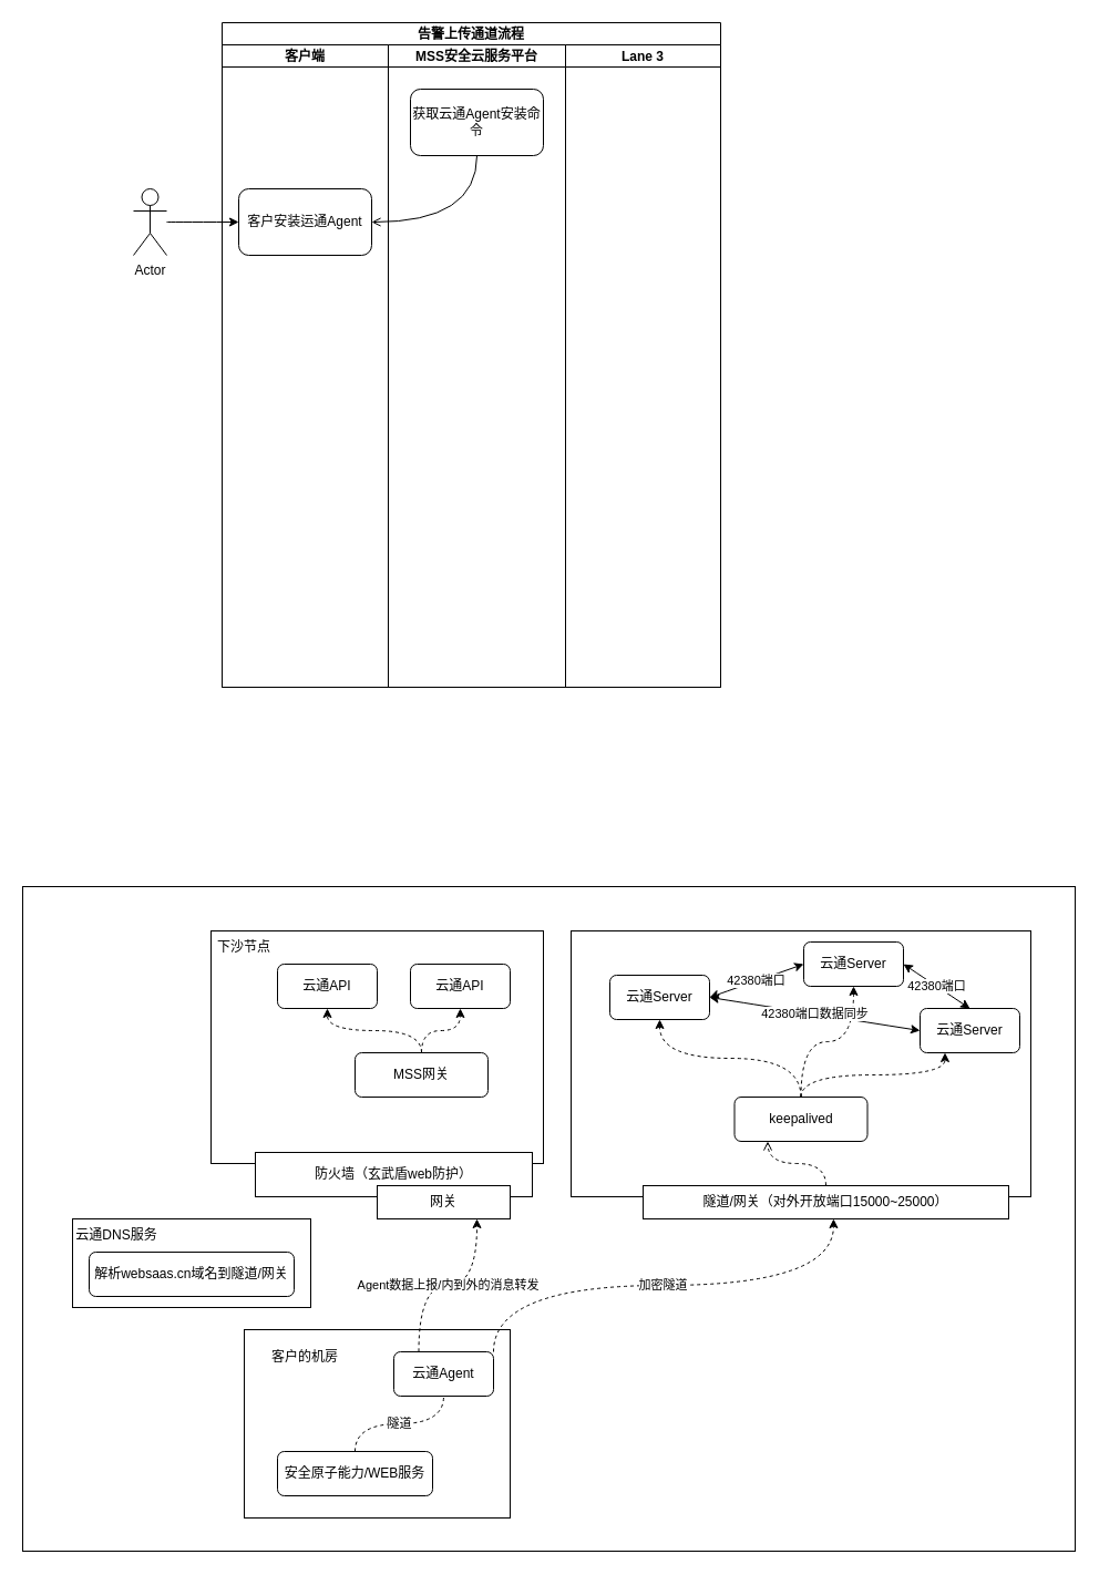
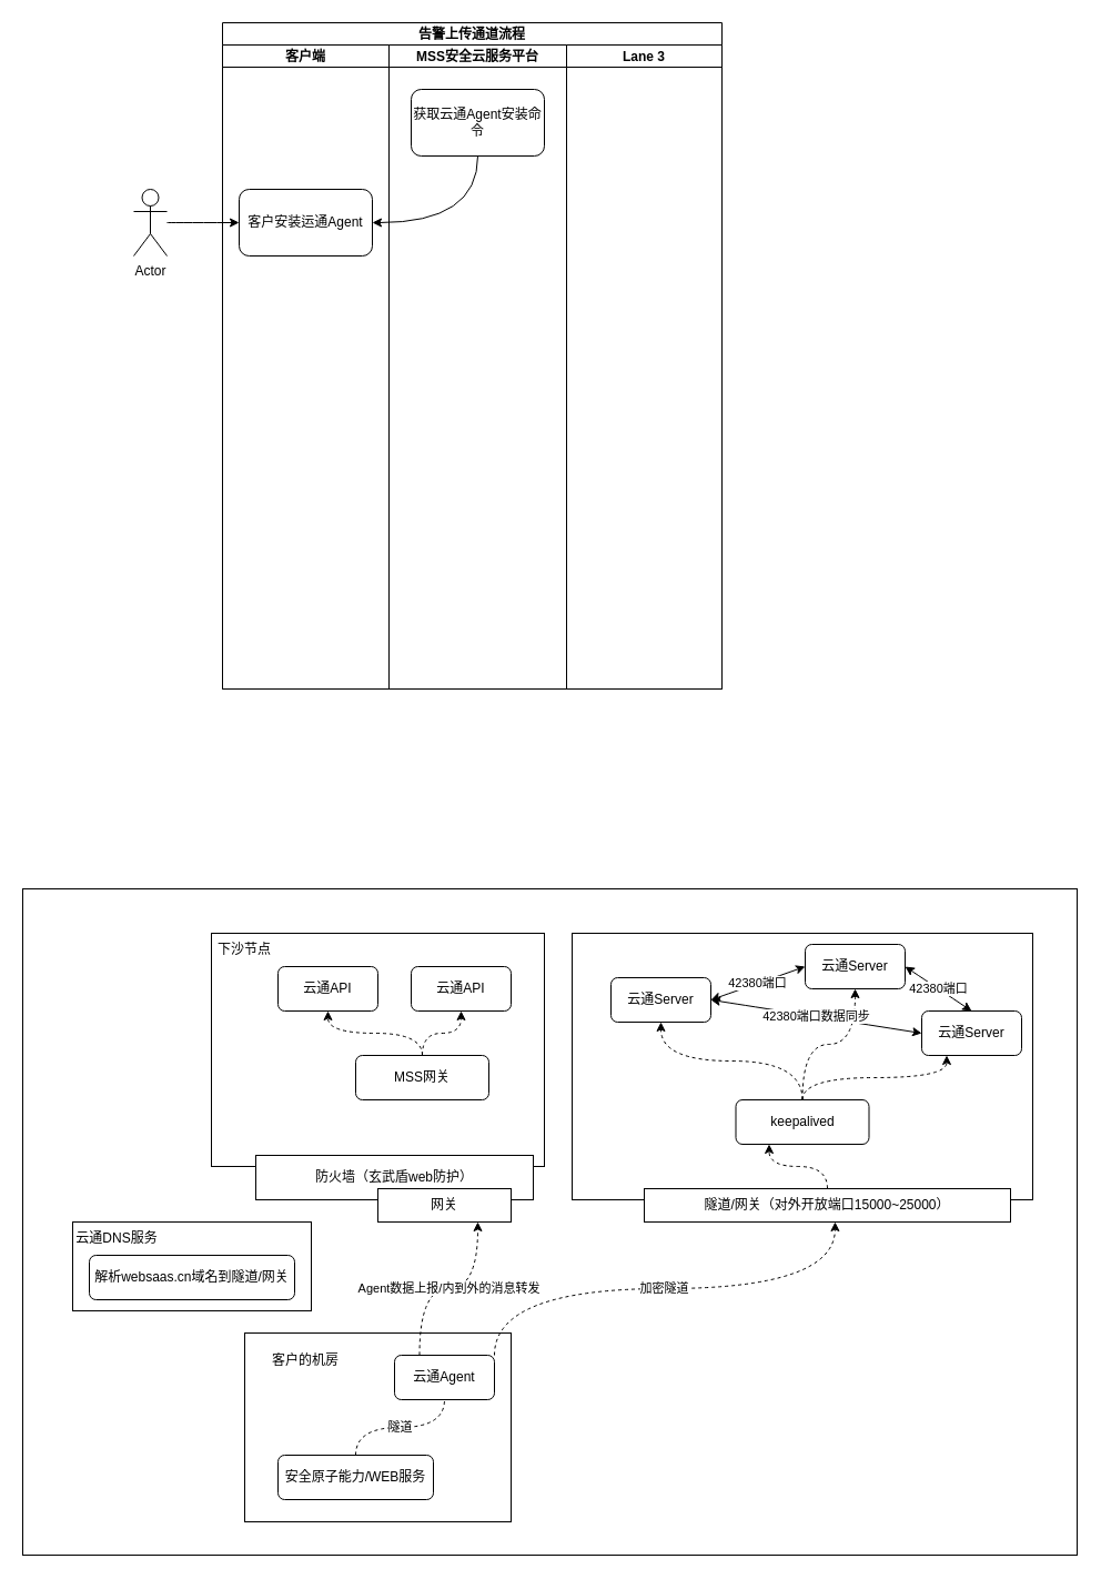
  <mxCell id="0" />
  <mxCell id="1" parent="0" />
  <mxCell id="2" value="" style="rounded=0;whiteSpace=wrap;html=1;" vertex="1" parent="1"><mxGeometry x="20" y="800" width="950" height="600" as="geometry" /></mxCell>
  <mxCell id="3" value="" style="rounded=0;whiteSpace=wrap;html=1;" vertex="1" parent="1"><mxGeometry x="515" y="840" width="415" height="240" as="geometry" /></mxCell>
  <mxCell id="4" value="" style="rounded=0;whiteSpace=wrap;html=1;" vertex="1" parent="1"><mxGeometry x="220" y="1200" width="240" height="170" as="geometry" /></mxCell>
  <mxCell id="5" value="" style="rounded=0;whiteSpace=wrap;html=1;" vertex="1" parent="1"><mxGeometry x="190" y="840" width="300" height="210" as="geometry" /></mxCell>
  <mxCell id="6" value="告警上传通道流程" style="swimlane;childLayout=stackLayout;resizeParent=1;resizeParentMax=0;startSize=20;" vertex="1" parent="1"><mxGeometry x="200" y="20" width="450" height="600" as="geometry" /></mxCell>
  <mxCell id="7" value="客户端" style="swimlane;startSize=20;" vertex="1" parent="6"><mxGeometry y="20" width="150" height="580" as="geometry" /></mxCell>
  <mxCell id="8" value="客户安装运通Agent" style="rounded=1;whiteSpace=wrap;html=1;" vertex="1" parent="7"><mxGeometry x="15" y="130" width="120" height="60" as="geometry" /></mxCell>
  <mxCell id="9" value="MSS安全云服务平台" style="swimlane;startSize=20;" vertex="1" parent="6"><mxGeometry x="150" y="20" width="160" height="580" as="geometry" /></mxCell>
  <mxCell id="10" value="获取云通Agent安装命令" style="rounded=1;whiteSpace=wrap;html=1;" vertex="1" parent="9"><mxGeometry x="20" y="40" width="120" height="60" as="geometry" /></mxCell>
  <mxCell id="11" value="Lane 3" style="swimlane;startSize=20;" vertex="1" parent="6"><mxGeometry x="310" y="20" width="140" height="580" as="geometry" /></mxCell>
- <mxCell id="12" style="edgeStyle=orthogonalEdgeStyle;curved=1;rounded=0;orthogonalLoop=1;jettySize=auto;html=1;entryX=1;entryY=0.5;entryDx=0;entryDy=0;exitX=0.5;exitY=1;exitDx=0;exitDy=0;endArrow=open;" edge="1" parent="6" source="10" target="8"><mxGeometry relative="1" as="geometry" /></mxCell>
+ <mxCell id="12" style="edgeStyle=orthogonalEdgeStyle;curved=1;rounded=0;orthogonalLoop=1;jettySize=auto;html=1;entryX=1;entryY=0.5;entryDx=0;entryDy=0;exitX=0.5;exitY=1;exitDx=0;exitDy=0;" edge="1" parent="6" source="10" target="8"><mxGeometry relative="1" as="geometry" /></mxCell>
  <mxCell id="13" style="edgeStyle=orthogonalEdgeStyle;curved=1;rounded=0;orthogonalLoop=1;jettySize=auto;html=1;entryX=0;entryY=0.5;entryDx=0;entryDy=0;" edge="1" parent="1" source="14" target="8"><mxGeometry relative="1" as="geometry" /></mxCell>
  <mxCell id="14" value="Actor" style="shape=umlActor;verticalLabelPosition=bottom;verticalAlign=top;html=1;outlineConnect=0;" vertex="1" parent="1"><mxGeometry x="120" y="170" width="30" height="60" as="geometry" /></mxCell>
  <mxCell id="15" value="云通API" style="rounded=1;whiteSpace=wrap;html=1;" vertex="1" parent="1"><mxGeometry x="250" y="870" width="90" height="40" as="geometry" /></mxCell>
  <mxCell id="16" value="云通API" style="rounded=1;whiteSpace=wrap;html=1;" vertex="1" parent="1"><mxGeometry x="370" y="870" width="90" height="40" as="geometry" /></mxCell>
  <mxCell id="17" style="edgeStyle=orthogonalEdgeStyle;curved=1;rounded=0;orthogonalLoop=1;jettySize=auto;html=1;entryX=0.5;entryY=1;entryDx=0;entryDy=0;dashed=1;" edge="1" parent="1" source="19" target="15"><mxGeometry relative="1" as="geometry" /></mxCell>
  <mxCell id="18" style="edgeStyle=orthogonalEdgeStyle;curved=1;rounded=0;orthogonalLoop=1;jettySize=auto;html=1;entryX=0.5;entryY=1;entryDx=0;entryDy=0;dashed=1;" edge="1" parent="1" source="19" target="16"><mxGeometry relative="1" as="geometry" /></mxCell>
  <mxCell id="19" value="MSS网关" style="rounded=1;whiteSpace=wrap;html=1;" vertex="1" parent="1"><mxGeometry x="320" y="950" width="120" height="40" as="geometry" /></mxCell>
  <mxCell id="20" value="下沙节点" style="text;html=1;strokeColor=none;fillColor=none;align=center;verticalAlign=middle;whiteSpace=wrap;rounded=0;" vertex="1" parent="1"><mxGeometry x="190" y="840" width="60" height="30" as="geometry" /></mxCell>
  <mxCell id="21" value="防火墙（玄武盾web防护）" style="rounded=0;whiteSpace=wrap;html=1;" vertex="1" parent="1"><mxGeometry x="230" y="1040" width="250" height="40" as="geometry" /></mxCell>
  <mxCell id="22" value="网关" style="rounded=0;whiteSpace=wrap;html=1;" vertex="1" parent="1"><mxGeometry x="340" y="1070" width="120" height="30" as="geometry" /></mxCell>
  <mxCell id="23" value="隧道" style="edgeStyle=orthogonalEdgeStyle;curved=1;rounded=0;orthogonalLoop=1;jettySize=auto;html=1;entryX=0.5;entryY=1;entryDx=0;entryDy=0;elbow=vertical;dashed=1;endArrow=none;" edge="1" parent="1" source="24" target="27"><mxGeometry relative="1" as="geometry" /></mxCell>
  <mxCell id="24" value="安全原子能力/WEB服务" style="rounded=1;whiteSpace=wrap;html=1;" vertex="1" parent="1"><mxGeometry x="250" y="1310" width="140" height="40" as="geometry" /></mxCell>
  <mxCell id="25" value="Agent数据上报/内到外的消息转发" style="edgeStyle=orthogonalEdgeStyle;curved=1;rounded=0;orthogonalLoop=1;jettySize=auto;html=1;entryX=0.75;entryY=1;entryDx=0;entryDy=0;dashed=1;elbow=vertical;exitX=0.25;exitY=0;exitDx=0;exitDy=0;" edge="1" parent="1" source="27" target="22"><mxGeometry relative="1" as="geometry" /></mxCell>
  <mxCell id="26" value="加密隧道" style="edgeStyle=orthogonalEdgeStyle;curved=1;rounded=0;orthogonalLoop=1;jettySize=auto;html=1;exitX=1;exitY=0;exitDx=0;exitDy=0;entryX=0.521;entryY=1;entryDx=0;entryDy=0;entryPerimeter=0;elbow=vertical;dashed=1;" edge="1" parent="1" source="27" target="43"><mxGeometry relative="1" as="geometry" /></mxCell>
  <mxCell id="27" value="云通Agent" style="rounded=1;whiteSpace=wrap;html=1;" vertex="1" parent="1"><mxGeometry x="355" y="1220" width="90" height="40" as="geometry" /></mxCell>
  <mxCell id="28" value="客户的机房" style="text;html=1;strokeColor=none;fillColor=none;align=center;verticalAlign=middle;whiteSpace=wrap;rounded=0;" vertex="1" parent="1"><mxGeometry x="240" y="1210" width="70" height="30" as="geometry" /></mxCell>
  <mxCell id="29" value="" style="rounded=0;whiteSpace=wrap;html=1;" vertex="1" parent="1"><mxGeometry x="65" y="1100" width="215" height="80" as="geometry" /></mxCell>
  <mxCell id="30" value="云通DNS服务" style="text;html=1;strokeColor=none;fillColor=none;align=center;verticalAlign=middle;whiteSpace=wrap;rounded=0;" vertex="1" parent="1"><mxGeometry x="50" y="1100" width="110" height="30" as="geometry" /></mxCell>
  <mxCell id="31" value="解析websaas.cn域名到隧道/网关" style="rounded=1;whiteSpace=wrap;html=1;" vertex="1" parent="1"><mxGeometry x="80" y="1130" width="185" height="40" as="geometry" /></mxCell>
  <mxCell id="32" value="云通Server" style="rounded=1;whiteSpace=wrap;html=1;" vertex="1" parent="1"><mxGeometry x="550" y="880" width="90" height="40" as="geometry" /></mxCell>
  <mxCell id="33" value="云通Server" style="rounded=1;whiteSpace=wrap;html=1;" vertex="1" parent="1"><mxGeometry x="830" y="910" width="90" height="40" as="geometry" /></mxCell>
  <mxCell id="34" value="云通Server" style="rounded=1;whiteSpace=wrap;html=1;" vertex="1" parent="1"><mxGeometry x="725" y="850" width="90" height="40" as="geometry" /></mxCell>
  <mxCell id="35" style="edgeStyle=orthogonalEdgeStyle;curved=1;rounded=0;orthogonalLoop=1;jettySize=auto;html=1;entryX=0.5;entryY=1;entryDx=0;entryDy=0;dashed=1;elbow=vertical;exitX=0.5;exitY=0;exitDx=0;exitDy=0;" edge="1" parent="1" source="38" target="32"><mxGeometry relative="1" as="geometry" /></mxCell>
  <mxCell id="36" style="edgeStyle=orthogonalEdgeStyle;curved=1;rounded=0;orthogonalLoop=1;jettySize=auto;html=1;entryX=0.5;entryY=1;entryDx=0;entryDy=0;dashed=1;elbow=vertical;" edge="1" parent="1" source="38" target="34"><mxGeometry relative="1" as="geometry" /></mxCell>
  <mxCell id="37" style="edgeStyle=orthogonalEdgeStyle;curved=1;rounded=0;orthogonalLoop=1;jettySize=auto;html=1;entryX=0.25;entryY=1;entryDx=0;entryDy=0;dashed=1;elbow=vertical;exitX=0.5;exitY=0;exitDx=0;exitDy=0;" edge="1" parent="1" source="38" target="33"><mxGeometry relative="1" as="geometry" /></mxCell>
  <mxCell id="38" value="keepalived" style="rounded=1;whiteSpace=wrap;html=1;" vertex="1" parent="1"><mxGeometry x="662.5" y="990" width="120" height="40" as="geometry" /></mxCell>
  <mxCell id="39" value="42380端口" style="endArrow=classic;startArrow=classic;html=1;rounded=0;curved=1;elbow=vertical;entryX=0;entryY=0.5;entryDx=0;entryDy=0;exitX=1;exitY=0.5;exitDx=0;exitDy=0;" edge="1" parent="1" source="32" target="34"><mxGeometry width="50" height="50" relative="1" as="geometry"><mxPoint x="560" y="1030" as="sourcePoint" /><mxPoint x="610" y="980" as="targetPoint" /></mxGeometry></mxCell>
  <mxCell id="40" value="42380端口" style="endArrow=classic;startArrow=classic;html=1;rounded=0;curved=1;elbow=vertical;entryX=0.5;entryY=0;entryDx=0;entryDy=0;exitX=1;exitY=0.5;exitDx=0;exitDy=0;" edge="1" parent="1" source="34" target="33"><mxGeometry width="50" height="50" relative="1" as="geometry"><mxPoint x="560" y="1030" as="sourcePoint" /><mxPoint x="610" y="980" as="targetPoint" /></mxGeometry></mxCell>
  <mxCell id="41" value="42380端口数据同步" style="endArrow=classic;startArrow=classic;html=1;rounded=0;curved=1;elbow=vertical;entryX=0;entryY=0.5;entryDx=0;entryDy=0;exitX=1;exitY=0.5;exitDx=0;exitDy=0;" edge="1" parent="1" source="32" target="33"><mxGeometry width="50" height="50" relative="1" as="geometry"><mxPoint x="560" y="1030" as="sourcePoint" /><mxPoint x="610" y="980" as="targetPoint" /></mxGeometry></mxCell>
- <mxCell id="42" style="edgeStyle=orthogonalEdgeStyle;curved=1;rounded=0;orthogonalLoop=1;jettySize=auto;html=1;entryX=0.25;entryY=1;entryDx=0;entryDy=0;dashed=1;elbow=vertical;endArrow=open;" edge="1" parent="1" source="43" target="38"><mxGeometry relative="1" as="geometry" /></mxCell>
+ <mxCell id="42" style="edgeStyle=orthogonalEdgeStyle;curved=1;rounded=0;orthogonalLoop=1;jettySize=auto;html=1;entryX=0.25;entryY=1;entryDx=0;entryDy=0;dashed=1;elbow=vertical;" edge="1" parent="1" source="43" target="38"><mxGeometry relative="1" as="geometry" /></mxCell>
  <mxCell id="43" value="隧道/网关（对外开放端口15000~25000）" style="rounded=0;whiteSpace=wrap;html=1;" vertex="1" parent="1"><mxGeometry x="580" y="1070" width="330" height="30" as="geometry" /></mxCell>
